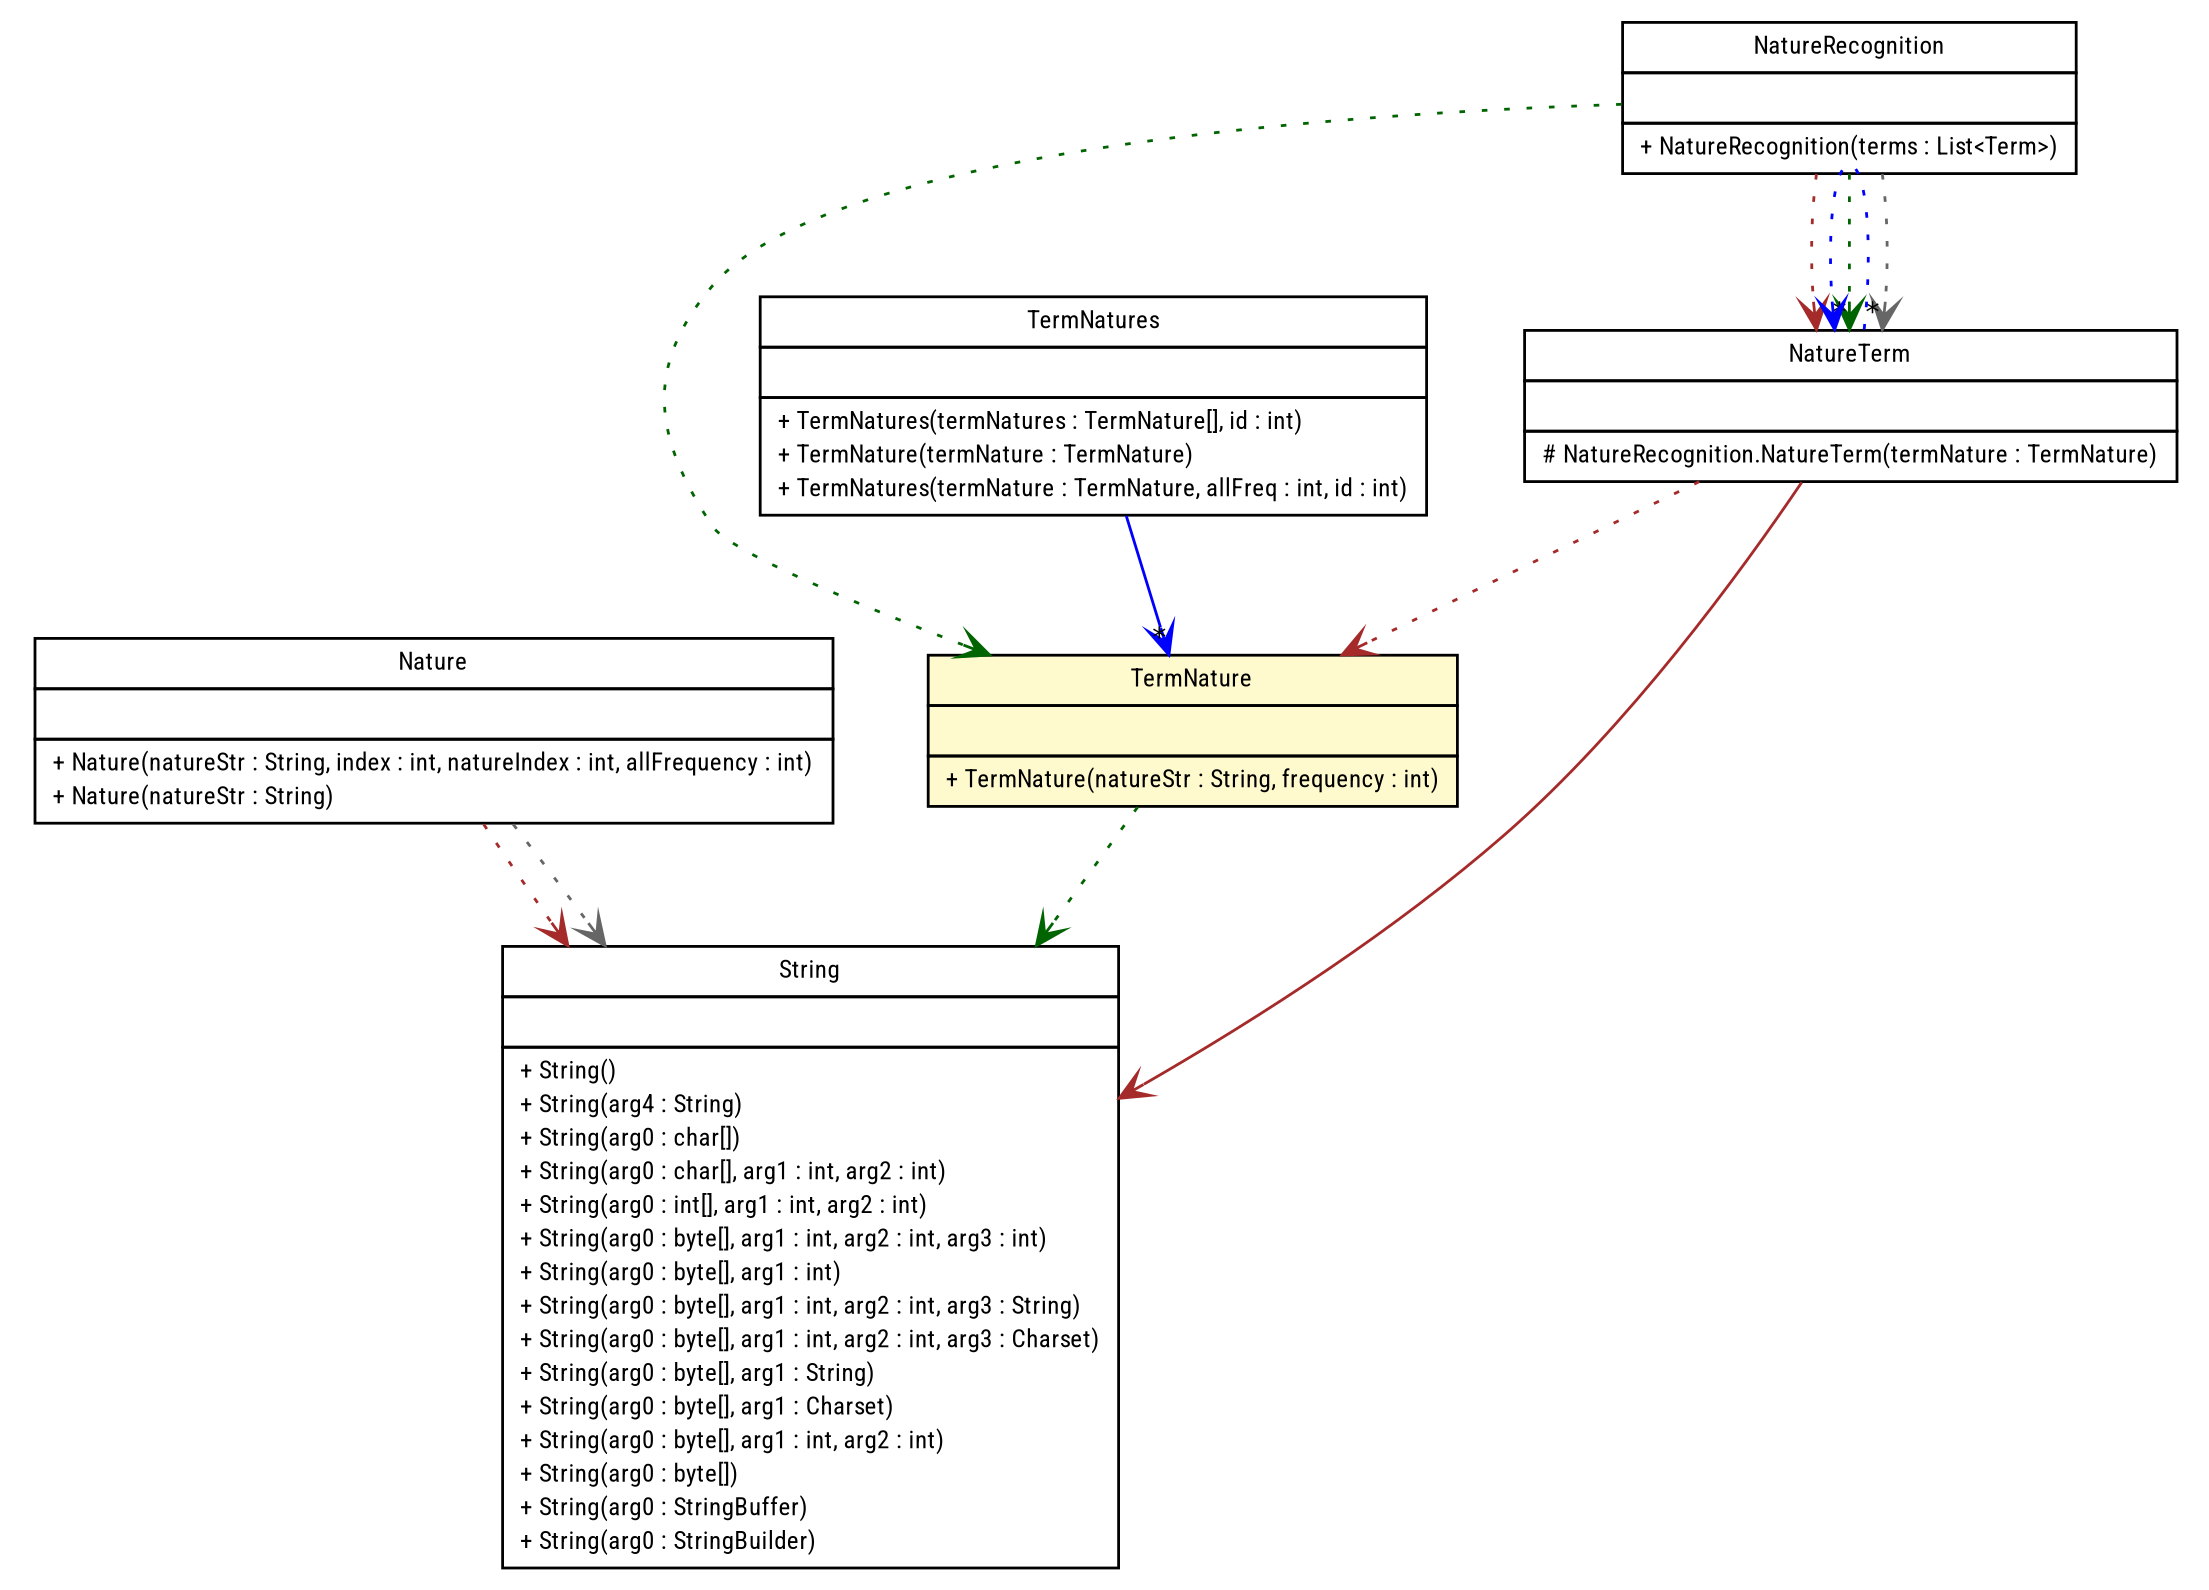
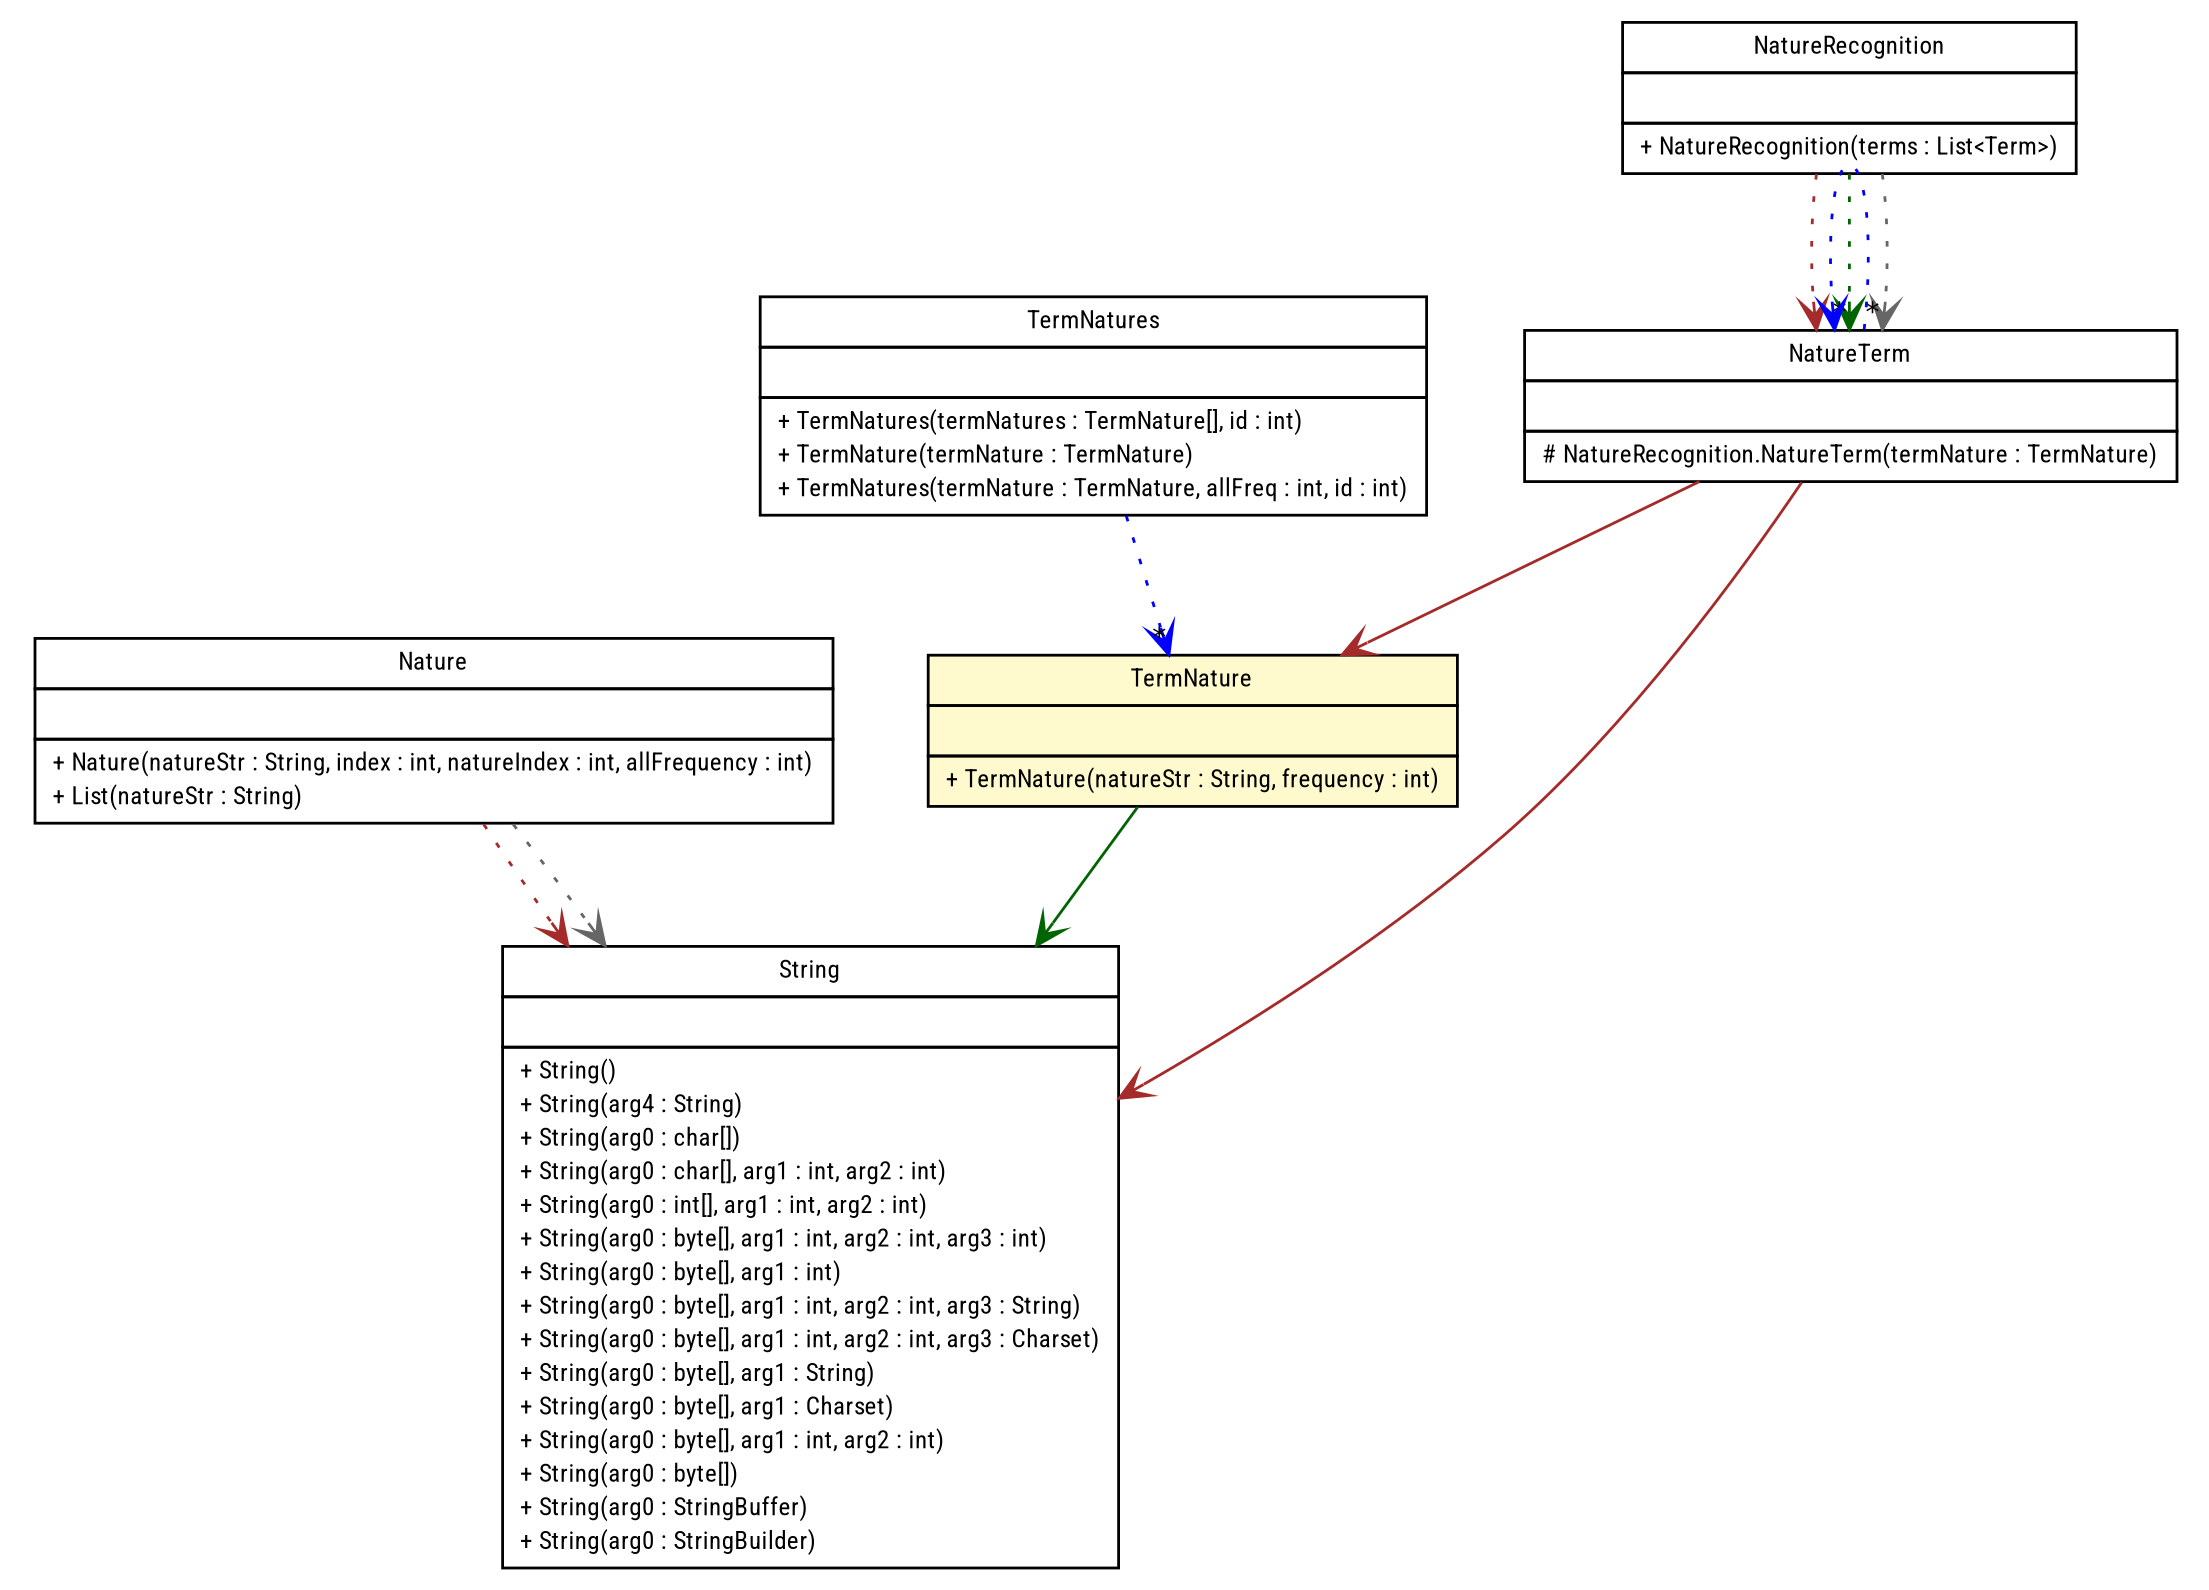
  digraph {
    fontname="Roboto Condensed"
    node [fontcolor=black fontname="Roboto Condensed" fontsize=9.0 shape=plaintext]
    edge [arrowhead=open color=brown fontcolor=black fontname="Roboto Condensed" fontsize=10.0 headport=p labelfontname=Helvetica labelfontsize=10 style=dotted tailport=p]
    n1 [label=<<table border="0" cellborder="1" cellspacing="0" cellpadding="2" port="p" bgcolor="lemonChiffon" href="./TermNature.html"> 		<tr><td><table border="0" cellspacing="0" cellpadding="1"> 			<tr><td> TermNature </td></tr> 		</table></td></tr> 		<tr><td><table border="0" cellspacing="0" cellpadding="1"> 			<tr><td align="left">  </td></tr> 		</table></td></tr> 		<tr><td><table border="0" cellspacing="0" cellpadding="1"> 			<tr><td align="left"> + TermNature(natureStr : String, frequency : int) </td></tr> 		</table></td></tr> 		</table>>]
    n2 [label=<<table border="0" cellborder="1" cellspacing="0" cellpadding="2" port="p" href="http://java.sun.com/j2se/1.4.2/docs/api/java/lang/String.html"> 		<tr><td><table border="0" cellspacing="0" cellpadding="1"> 			<tr><td> String </td></tr> 		</table></td></tr> 		<tr><td><table border="0" cellspacing="0" cellpadding="1"> 			<tr><td align="left">  </td></tr> 		</table></td></tr> 		<tr><td><table border="0" cellspacing="0" cellpadding="1"> 			<tr><td align="left"> + String() </td></tr> 			<tr><td align="left"> + String(arg4 : String) </td></tr> 			<tr><td align="left"> + String(arg0 : char[]) </td></tr> 			<tr><td align="left"> + String(arg0 : char[], arg1 : int, arg2 : int) </td></tr> 			<tr><td align="left"> + String(arg0 : int[], arg1 : int, arg2 : int) </td></tr> 			<tr><td align="left"> + String(arg0 : byte[], arg1 : int, arg2 : int, arg3 : int) </td></tr> 			<tr><td align="left"> + String(arg0 : byte[], arg1 : int) </td></tr> 			<tr><td align="left"> + String(arg0 : byte[], arg1 : int, arg2 : int, arg3 : String) </td></tr> 			<tr><td align="left"> + String(arg0 : byte[], arg1 : int, arg2 : int, arg3 : Charset) </td></tr> 			<tr><td align="left"> + String(arg0 : byte[], arg1 : String) </td></tr> 			<tr><td align="left"> + String(arg0 : byte[], arg1 : Charset) </td></tr> 			<tr><td align="left"> + String(arg0 : byte[], arg1 : int, arg2 : int) </td></tr> 			<tr><td align="left"> + String(arg0 : byte[]) </td></tr> 			<tr><td align="left"> + String(arg0 : StringBuffer) </td></tr> 			<tr><td align="left"> + String(arg0 : StringBuilder) </td></tr> 		</table></td></tr> 		</table>>]
-   n3 [label=<<table border="0" cellborder="1" cellspacing="0" cellpadding="2" port="p" href="./Nature.html"> 		<tr><td><table border="0" cellspacing="0" cellpadding="1"> 			<tr><td> Nature </td></tr> 		</table></td></tr> 		<tr><td><table border="0" cellspacing="0" cellpadding="1"> 			<tr><td align="left">  </td></tr> 		</table></td></tr> 		<tr><td><table border="0" cellspacing="0" cellpadding="1"> 			<tr><td align="left"> + Nature(natureStr : String, index : int, natureIndex : int, allFrequency : int) </td></tr> 			<tr><td align="left"> + Nature(natureStr : String) </td></tr> 		</table></td></tr> 		</table>>]
+   n3 [label=<<table border="0" cellborder="1" cellspacing="0" cellpadding="2" port="p" href="./Nature.html"> 		<tr><td><table border="0" cellspacing="0" cellpadding="1"> 			<tr><td> Nature </td></tr> 		</table></td></tr> 		<tr><td><table border="0" cellspacing="0" cellpadding="1"> 			<tr><td align="left">  </td></tr> 		</table></td></tr> 		<tr><td><table border="0" cellspacing="0" cellpadding="1"> 			<tr><td align="left"> + Nature(natureStr : String, index : int, natureIndex : int, allFrequency : int) </td></tr> 			<tr><td align="left"> + List(natureStr : String) </td></tr> 		</table></td></tr> 		</table>>]
    n4 [label=<<table border="0" cellborder="1" cellspacing="0" cellpadding="2" port="p" href="./TermNatures.html"> 		<tr><td><table border="0" cellspacing="0" cellpadding="1"> 			<tr><td> TermNatures </td></tr> 		</table></td></tr> 		<tr><td><table border="0" cellspacing="0" cellpadding="1"> 			<tr><td align="left">  </td></tr> 		</table></td></tr> 		<tr><td><table border="0" cellspacing="0" cellpadding="1"> 			<tr><td align="left"> + TermNatures(termNatures : TermNature[], id : int) </td></tr> 			<tr><td align="left"> + TermNature(termNature : TermNature) </td></tr> 			<tr><td align="left"> + TermNatures(termNature : TermNature, allFreq : int, id : int) </td></tr> 		</table></td></tr> 		</table>>]
    n5 [label=<<table border="0" cellborder="1" cellspacing="0" cellpadding="2" port="p" href="../recognition/NatureRecognition.html"> 		<tr><td><table border="0" cellspacing="0" cellpadding="1"> 			<tr><td> NatureRecognition </td></tr> 		</table></td></tr> 		<tr><td><table border="0" cellspacing="0" cellpadding="1"> 			<tr><td align="left">  </td></tr> 		</table></td></tr> 		<tr><td><table border="0" cellspacing="0" cellpadding="1"> 			<tr><td align="left"> + NatureRecognition(terms : List&lt;Term&gt;) </td></tr> 		</table></td></tr> 		</table>>]
    n6 [label=<<table border="0" cellborder="1" cellspacing="0" cellpadding="2" port="p" href="../recognition/NatureRecognition.NatureTerm.html"> 		<tr><td><table border="0" cellspacing="0" cellpadding="1"> 			<tr><td> NatureTerm </td></tr> 		</table></td></tr> 		<tr><td><table border="0" cellspacing="0" cellpadding="1"> 			<tr><td align="left">  </td></tr> 		</table></td></tr> 		<tr><td><table border="0" cellspacing="0" cellpadding="1"> 			<tr><td align="left"> # NatureRecognition.NatureTerm(termNature : TermNature) </td></tr> 		</table></td></tr> 		</table>>]
-   n1 -> n2 [color=darkgreen]
+   n1 -> n2 [color=darkgreen style=solid]
    n3 -> n2
    n3 -> n2 [color=gray40]
-   n4 -> n1 [color=blue headlabel="*" style=solid]
-   n5 -> n1 [color=darkgreen]
+   n4 -> n1 [color=blue headlabel="*"]
    n5 -> n6
    n5 -> n6 [color=darkgreen headlabel="*"]
    n5 -> n6 [color=gray40 headlabel="*"]
-   n6 -> n1
+   n6 -> n1 [style=solid]
    n6 -> n2 [style=solid]
    n6 -> n6 [color=blue]
  }
